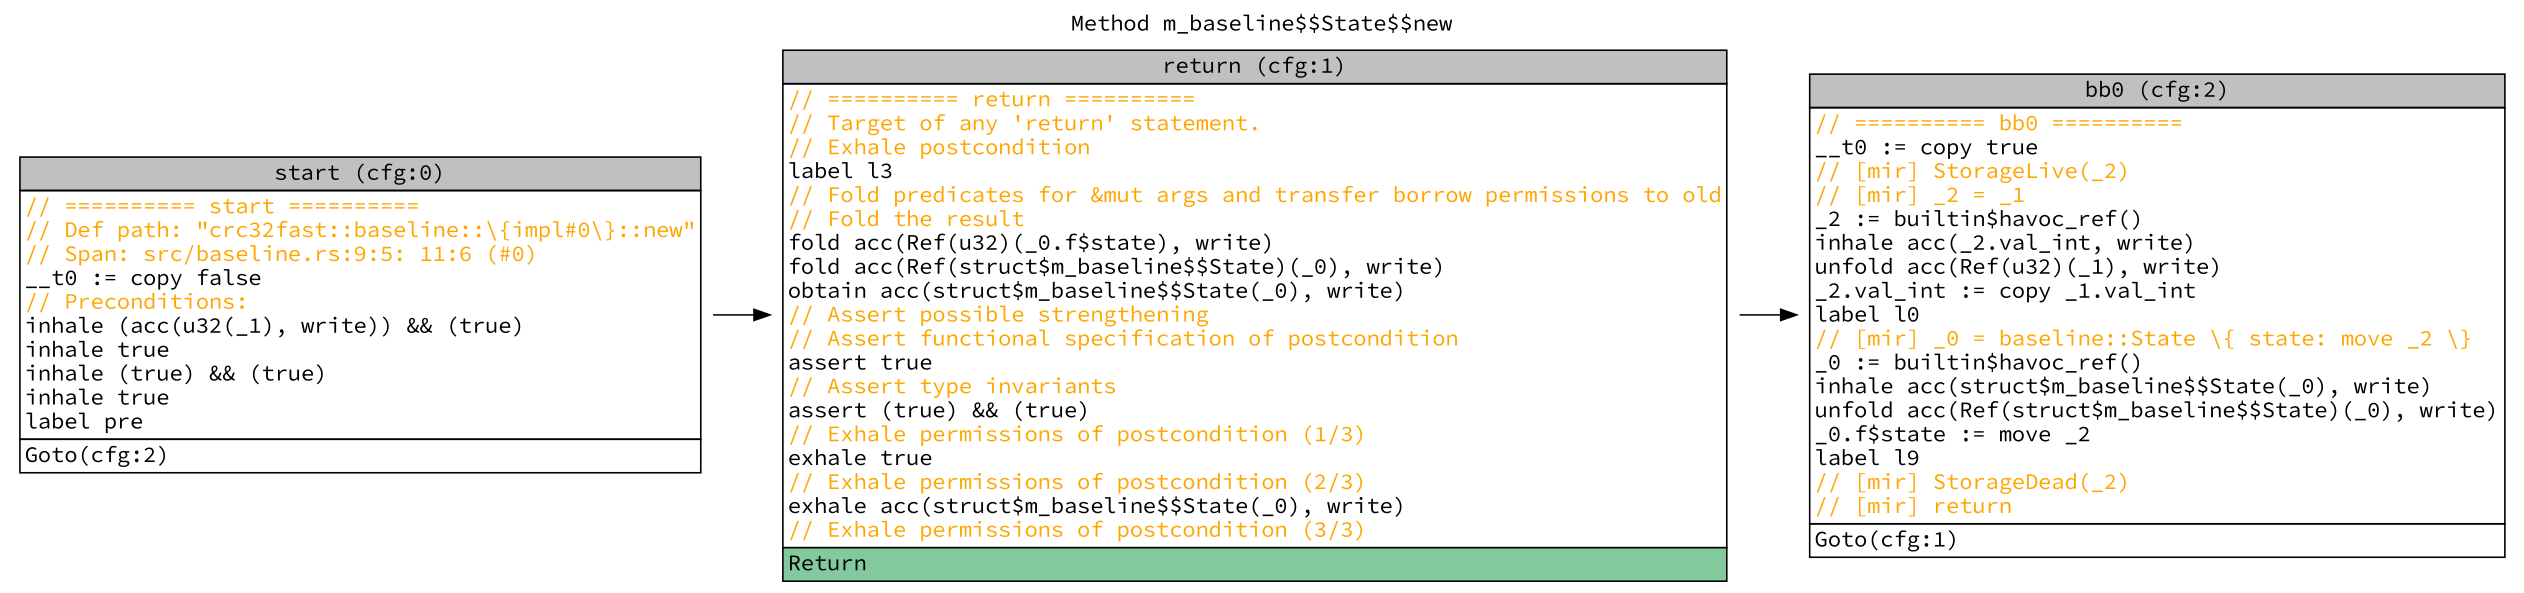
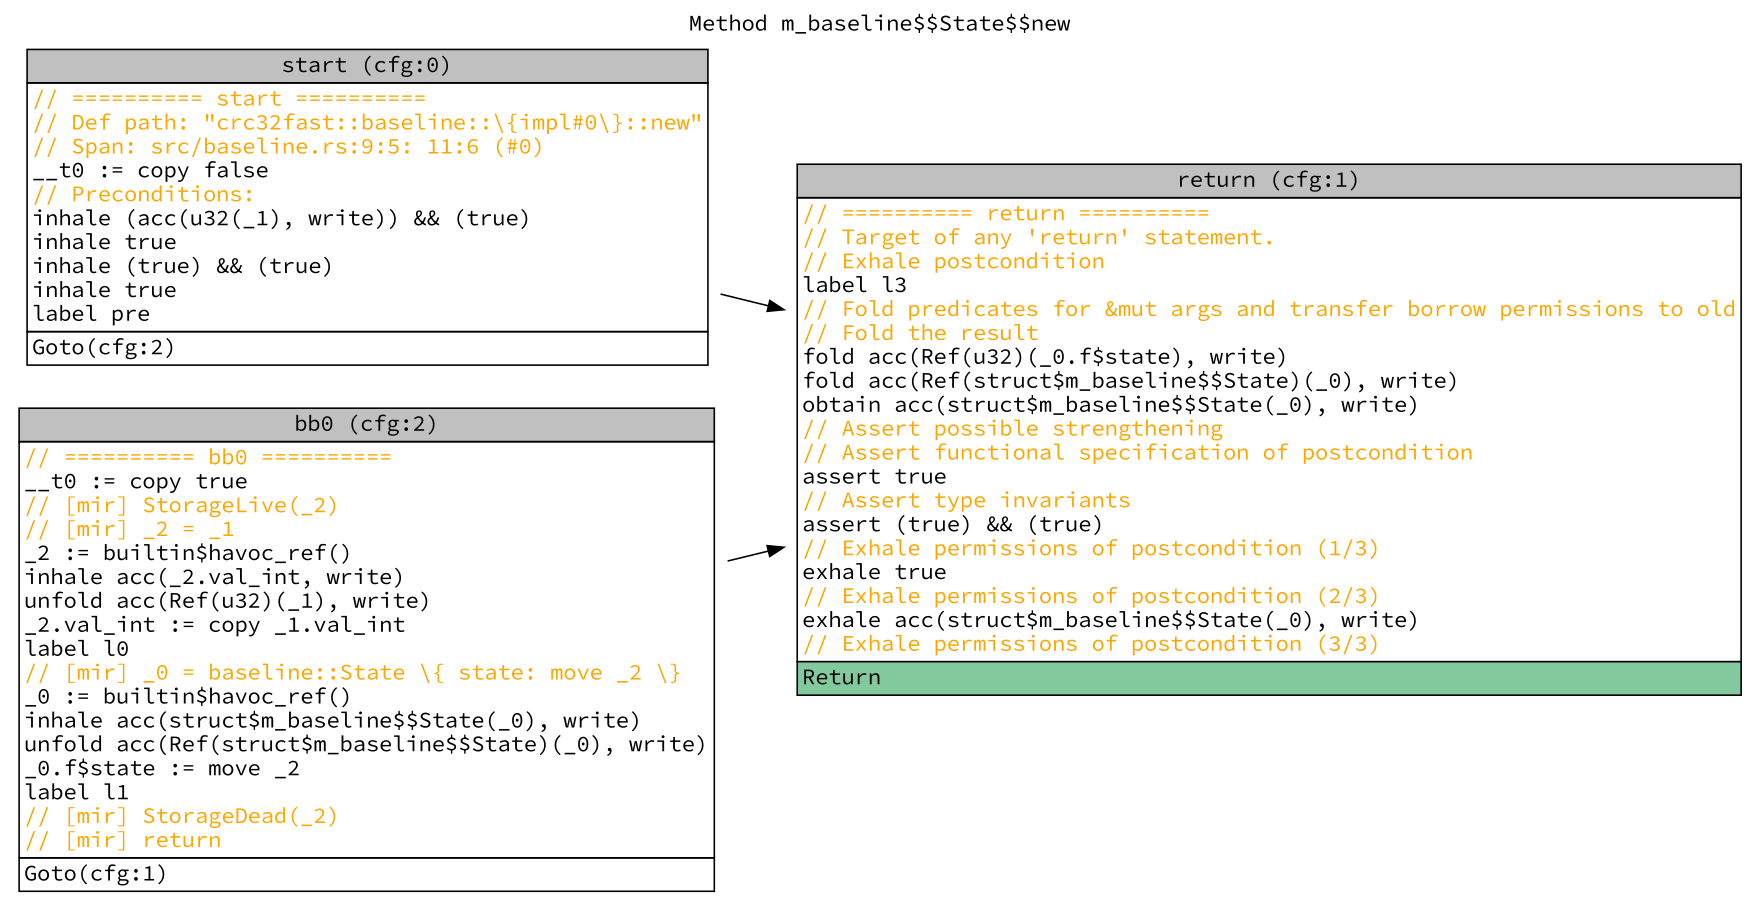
  digraph {
    fontname="Source Code Pro"
    label="Method m_baseline$$State$$new"
    labelloc=t
    rankdir=LR
    node [fontname="Source Code Pro" shape=none]
    edge [fontname="Source Code Pro"]
    n1 [label=<<table border="0" cellborder="1" cellspacing="0"><tr><td bgcolor="gray" align="center">start (cfg:0)</td></tr><tr><td align="left" balign="left"><font color="orange">// ========== start ==========</font><br/><font color="orange">// Def path: "crc32fast::baseline::\{impl#0\}::new"</font><br/><font color="orange">// Span: src/baseline.rs:9:5: 11:6 (#0)</font><br/>__t0 := copy false<br/><font color="orange">// Preconditions:</font><br/>inhale (acc(u32(_1), write)) &amp;&amp; (true)<br/>inhale true<br/>inhale (true) &amp;&amp; (true)<br/>inhale true<br/>label pre</td></tr><tr><td align="left">Goto(cfg:2)<br/></td></tr></table>>]
    n2 [label=<<table border="0" cellborder="1" cellspacing="0"><tr><td bgcolor="gray" align="center">return (cfg:1)</td></tr><tr><td align="left" balign="left"><font color="orange">// ========== return ==========</font><br/><font color="orange">// Target of any 'return' statement.</font><br/><font color="orange">// Exhale postcondition</font><br/>label l3<br/><font color="orange">// Fold predicates for &amp;mut args and transfer borrow permissions to old</font><br/><font color="orange">// Fold the result</font><br/>fold acc(Ref(u32)(_0.f$state), write)<br/>fold acc(Ref(struct$m_baseline$$State)(_0), write)<br/>obtain acc(struct$m_baseline$$State(_0), write)<br/><font color="orange">// Assert possible strengthening</font><br/><font color="orange">// Assert functional specification of postcondition</font><br/>assert true<br/><font color="orange">// Assert type invariants</font><br/>assert (true) &amp;&amp; (true)<br/><font color="orange">// Exhale permissions of postcondition (1/3)</font><br/>exhale true<br/><font color="orange">// Exhale permissions of postcondition (2/3)</font><br/>exhale acc(struct$m_baseline$$State(_0), write)<br/><font color="orange">// Exhale permissions of postcondition (3/3)</font></td></tr><tr><td align="left" bgcolor="#82CA9D">Return<br/></td></tr></table>>]
-   n3 [label=<<table border="0" cellborder="1" cellspacing="0"><tr><td bgcolor="gray" align="center">bb0 (cfg:2)</td></tr><tr><td align="left" balign="left"><font color="orange">// ========== bb0 ==========</font><br/>__t0 := copy true<br/><font color="orange">// [mir] StorageLive(_2)</font><br/><font color="orange">// [mir] _2 = _1</font><br/>_2 := builtin$havoc_ref()<br/>inhale acc(_2.val_int, write)<br/>unfold acc(Ref(u32)(_1), write)<br/>_2.val_int := copy _1.val_int<br/>label l0<br/><font color="orange">// [mir] _0 = baseline::State \{ state: move _2 \}</font><br/>_0 := builtin$havoc_ref()<br/>inhale acc(struct$m_baseline$$State(_0), write)<br/>unfold acc(Ref(struct$m_baseline$$State)(_0), write)<br/>_0.f$state := move _2<br/>label l9<br/><font color="orange">// [mir] StorageDead(_2)</font><br/><font color="orange">// [mir] return</font></td></tr><tr><td align="left">Goto(cfg:1)<br/></td></tr></table>>]
+   n3 [label=<<table border="0" cellborder="1" cellspacing="0"><tr><td bgcolor="gray" align="center">bb0 (cfg:2)</td></tr><tr><td align="left" balign="left"><font color="orange">// ========== bb0 ==========</font><br/>__t0 := copy true<br/><font color="orange">// [mir] StorageLive(_2)</font><br/><font color="orange">// [mir] _2 = _1</font><br/>_2 := builtin$havoc_ref()<br/>inhale acc(_2.val_int, write)<br/>unfold acc(Ref(u32)(_1), write)<br/>_2.val_int := copy _1.val_int<br/>label l0<br/><font color="orange">// [mir] _0 = baseline::State \{ state: move _2 \}</font><br/>_0 := builtin$havoc_ref()<br/>inhale acc(struct$m_baseline$$State(_0), write)<br/>unfold acc(Ref(struct$m_baseline$$State)(_0), write)<br/>_0.f$state := move _2<br/>label l1<br/><font color="orange">// [mir] StorageDead(_2)</font><br/><font color="orange">// [mir] return</font></td></tr><tr><td align="left">Goto(cfg:1)<br/></td></tr></table>>]
    n1 -> n2
-   n2 -> n3
+   n3 -> n2
  }
